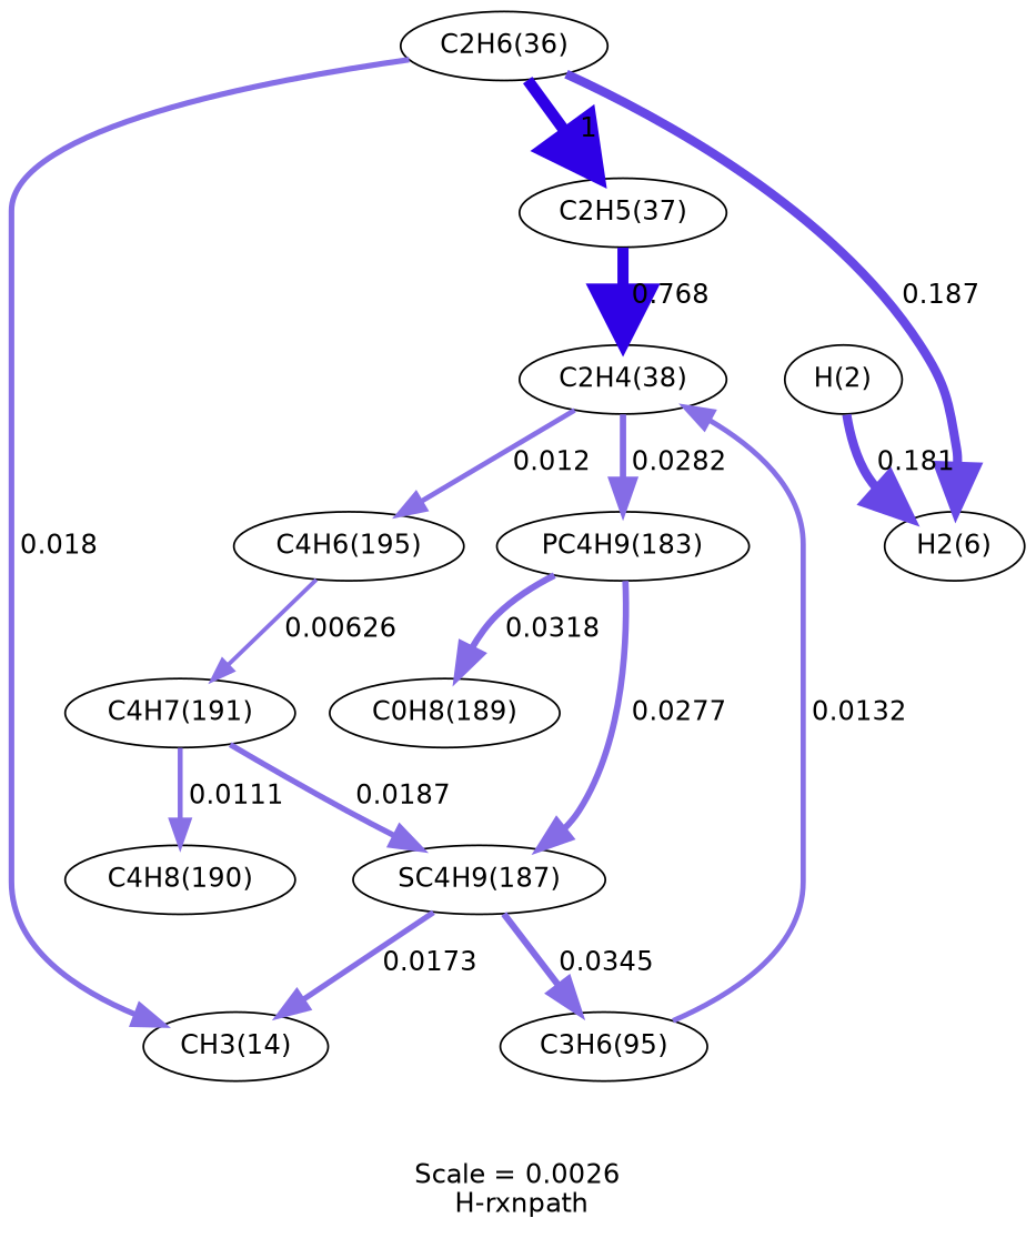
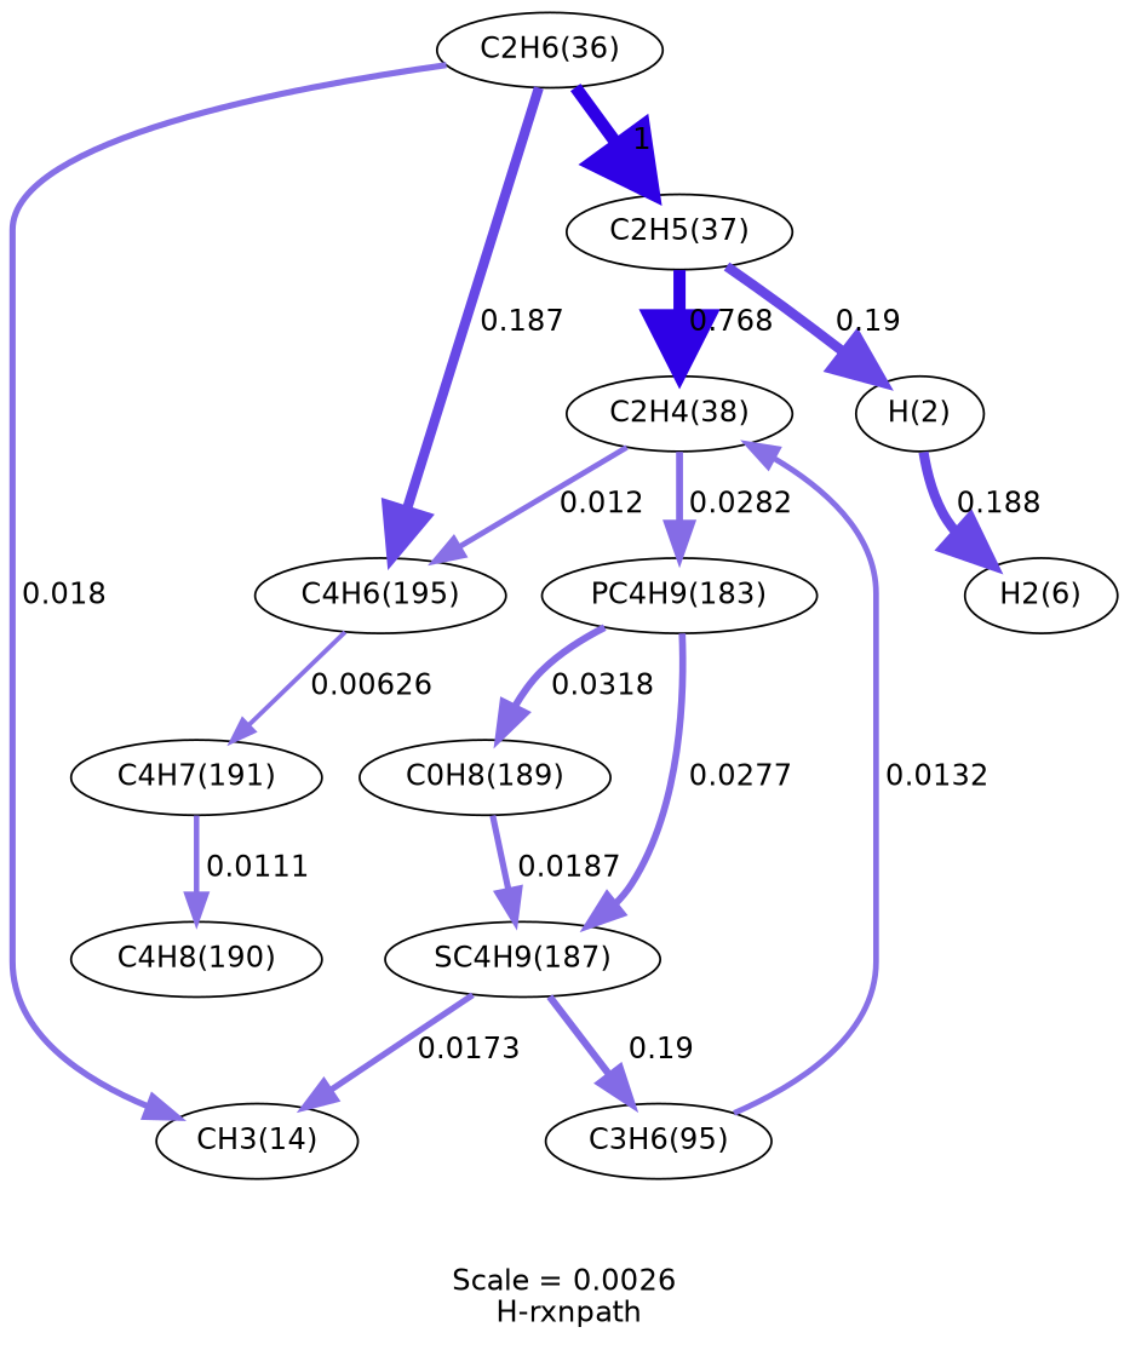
  digraph {
    fontname=Helvetica
    label="Scale = 0.0026\l H-rxnpath"
    node [fontname=Helvetica]
    edge [arrowsize=2.37 color="0.7, 0.528, 0.9" fontname=Helvetica penwidth=4.74]
    n1 [label="CH3(14)"]
    n2 [label="C2H6(36)"]
    n3 [label="C2H5(37)"]
    n4 [label="H2(6)"]
    n5 [label="C2H4(38)"]
    n6 [label="H(2)"]
    n7 [label="C3H6(95)"]
    n8 [label="PC4H9(183)"]
    n9 [label="C4H6(195)"]
    n10 [label="SC4H9(187)"]
    n11 [label="C0H8(189)"]
    n12 [label="C4H7(191)"]
    n13 [label="C4H8(190)"]
    n2 -> n1 [arrowsize=1.48 color="0.7, 0.518, 0.9" label=" 0.018" penwidth=2.97]
    n2 -> n3 [arrowsize=3 color="0.7, 1.5, 0.9" label=" 1" penwidth=6]
-   n2 -> n4 [color="0.7, 0.687, 0.9" label=" 0.187"]
+   n2 -> n9 [color="0.7, 0.687, 0.9" label=" 0.187"]
    n3 -> n5 [arrowsize=2.9 color="0.7, 1.27, 0.9" label=" 0.768" penwidth=5.8]
+   n3 -> n6 [color="0.7, 0.69, 0.9" label=" 0.19" penwidth=4.75]
    n5 -> n8 [arrowsize=1.65 label=" 0.0282" penwidth=3.31]
    n5 -> n9 [arrowsize=1.33 color="0.7, 0.512, 0.9" label=" 0.012" penwidth=2.66]
-   n6 -> n4 [color="0.7, 0.688, 0.9" label=" 0.181"]
+   n6 -> n4 [color="0.7, 0.688, 0.9" label=" 0.188"]
    n7 -> n5 [arrowsize=1.37 color="0.7, 0.513, 0.9" label=" 0.0132" penwidth=2.73]
    n8 -> n10 [arrowsize=1.65 label=" 0.0277" penwidth=3.29]
    n8 -> n11 [arrowsize=1.7 color="0.7, 0.532, 0.9" label=" 0.0318" penwidth=3.4]
    n9 -> n12 [arrowsize=1.08 color="0.7, 0.506, 0.9" label=" 0.00626" penwidth=2.17]
    n10 -> n1 [arrowsize=1.47 color="0.7, 0.517, 0.9" label=" 0.0173" penwidth=2.94]
-   n10 -> n7 [arrowsize=1.73 color="0.7, 0.535, 0.9" label=" 0.0345" penwidth=3.46]
-   n12 -> n10 [arrowsize=1.5 color="0.7, 0.519, 0.9" label=" 0.0187" penwidth=2.99]
+   n10 -> n7 [arrowsize=1.73 color="0.7, 0.535, 0.9" label=" 0.19" penwidth=3.46]
+   n11 -> n10 [arrowsize=1.5 color="0.7, 0.519, 0.9" label=" 0.0187" penwidth=2.99]
    n12 -> n13 [arrowsize=1.3 color="0.7, 0.511, 0.9" label=" 0.0111" penwidth=2.6]
  }
